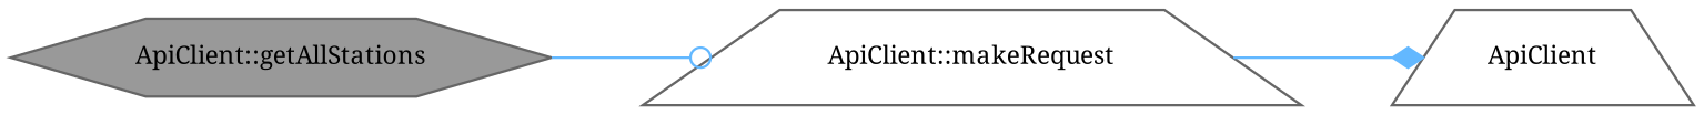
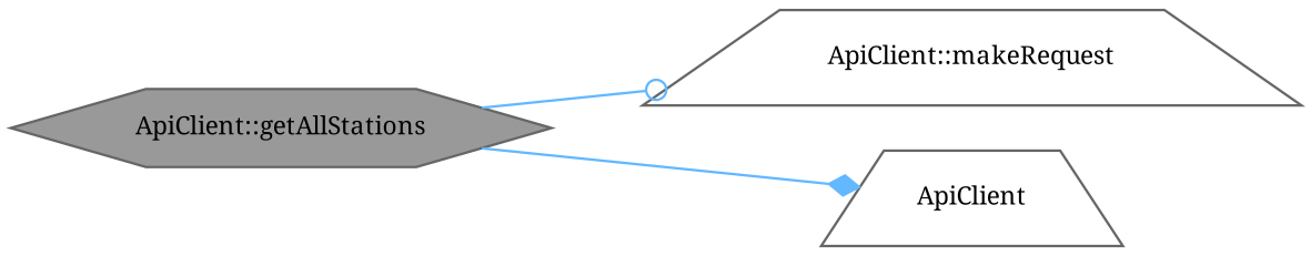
  digraph {
    fontname="Noto Serif"
    rankdir=LR
    node [color=grey40 fillcolor=white fontname="Noto Serif" fontsize=10 shape=trapezium style=filled]
    edge [color=steelblue1 fontname="Noto Serif" fontsize=10 labelfontname=Helvetica labelfontsize=10 style=solid]
    n1 [color=gray40 fillcolor=grey60 fontcolor=black height=0.2 label="ApiClient::getAllStations" shape=hexagon width=0.4]
    n2 [height=0.2 label="ApiClient::makeRequest" width=0.4]
    n3 [height=0.2 label=ApiClient width=0.4]
    n1 -> n2 [arrowhead=odot]
-   n2 -> n3 [arrowhead=diamond]
+   n1 -> n3 [arrowhead=diamond]
  }
